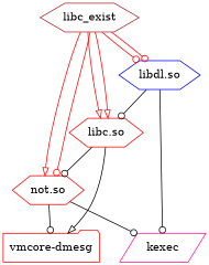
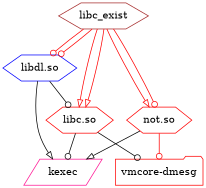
  digraph {
    node [color=red shape=hexagon]
    edge [arrowhead=odot]
    n1 [color=brown label=libc_exist]
    n2 [label="not.so"]
    "libdl.so" [color=blue]
    "libc.so"
    kexec [color=deeppink shape=parallelogram]
    "vmcore-dmesg" [shape=folder]
    n1 -> n2 [arrowhead=onormal color=red]
    n1 -> n2 [color=red]
    n1 -> "libdl.so" [color=red]
    n1 -> "libdl.so" [color=red]
    n1 -> "libc.so" [arrowhead=onormal color=red]
    n1 -> "libc.so" [arrowhead=onormal color=red]
-   n2 -> kexec
-   n2 -> "vmcore-dmesg"
+   n2 -> kexec [arrowhead=onormal]
+   n2 -> "vmcore-dmesg" [color=red]
    "libdl.so" -> "libc.so"
-   "libdl.so" -> kexec
-   "libc.so" -> n2
-   "libc.so" -> "vmcore-dmesg" [arrowhead=onormal]
+   "libdl.so" -> kexec [arrowhead=onormal]
+   "libc.so" -> kexec
+   "libc.so" -> "vmcore-dmesg"
  }
